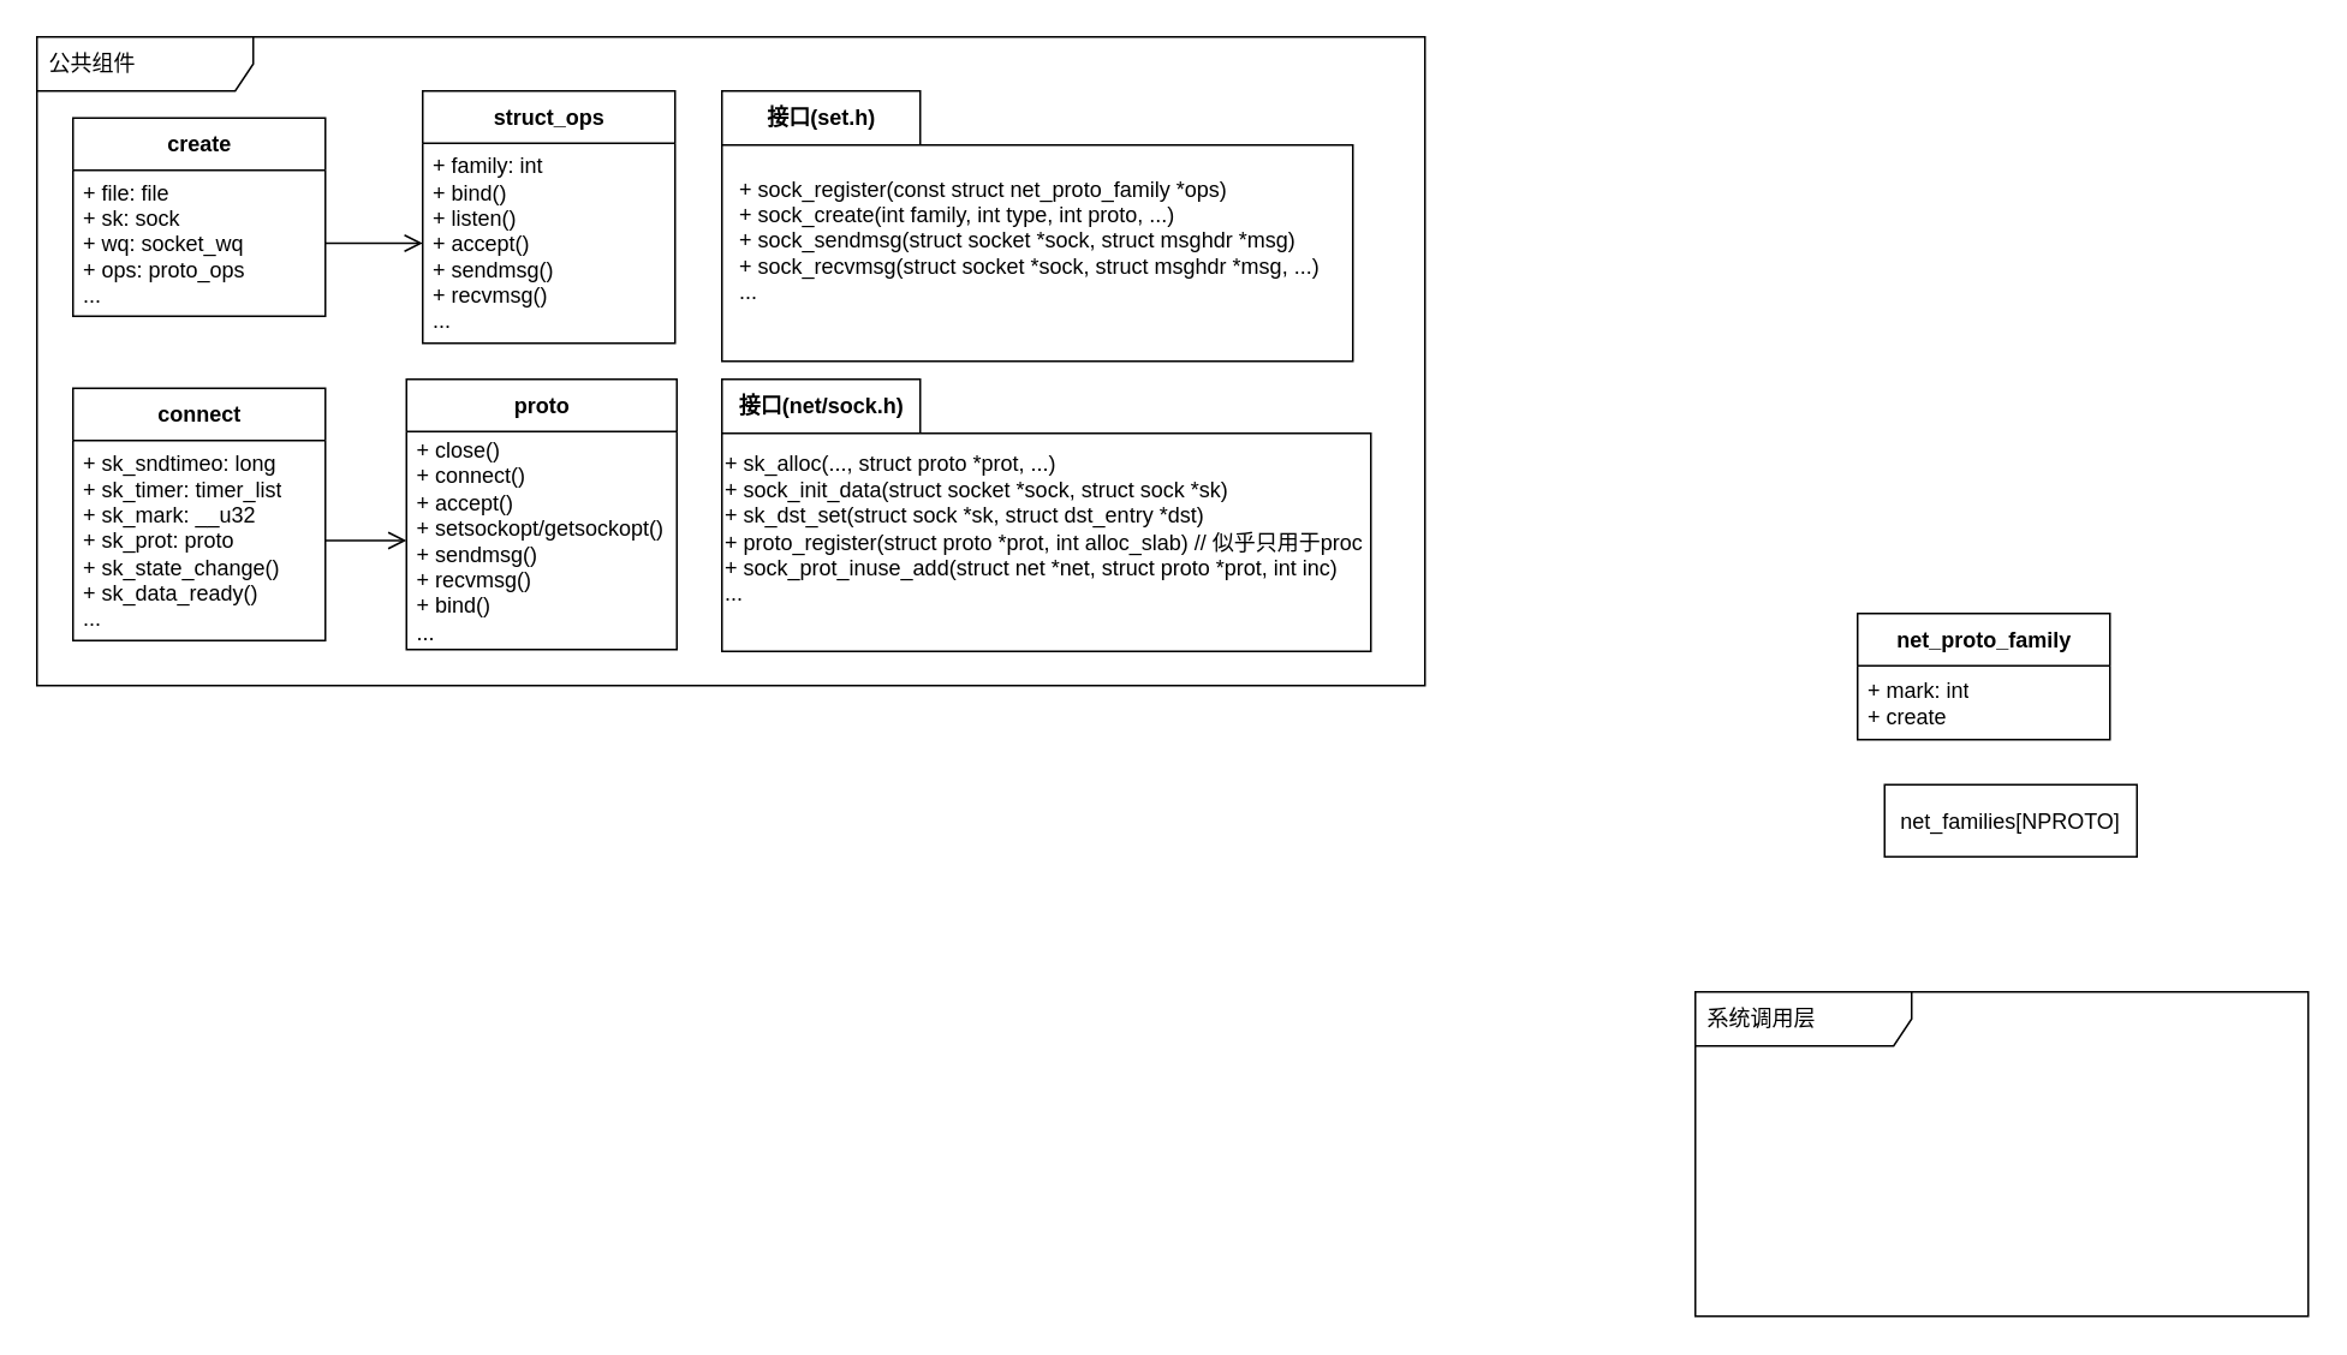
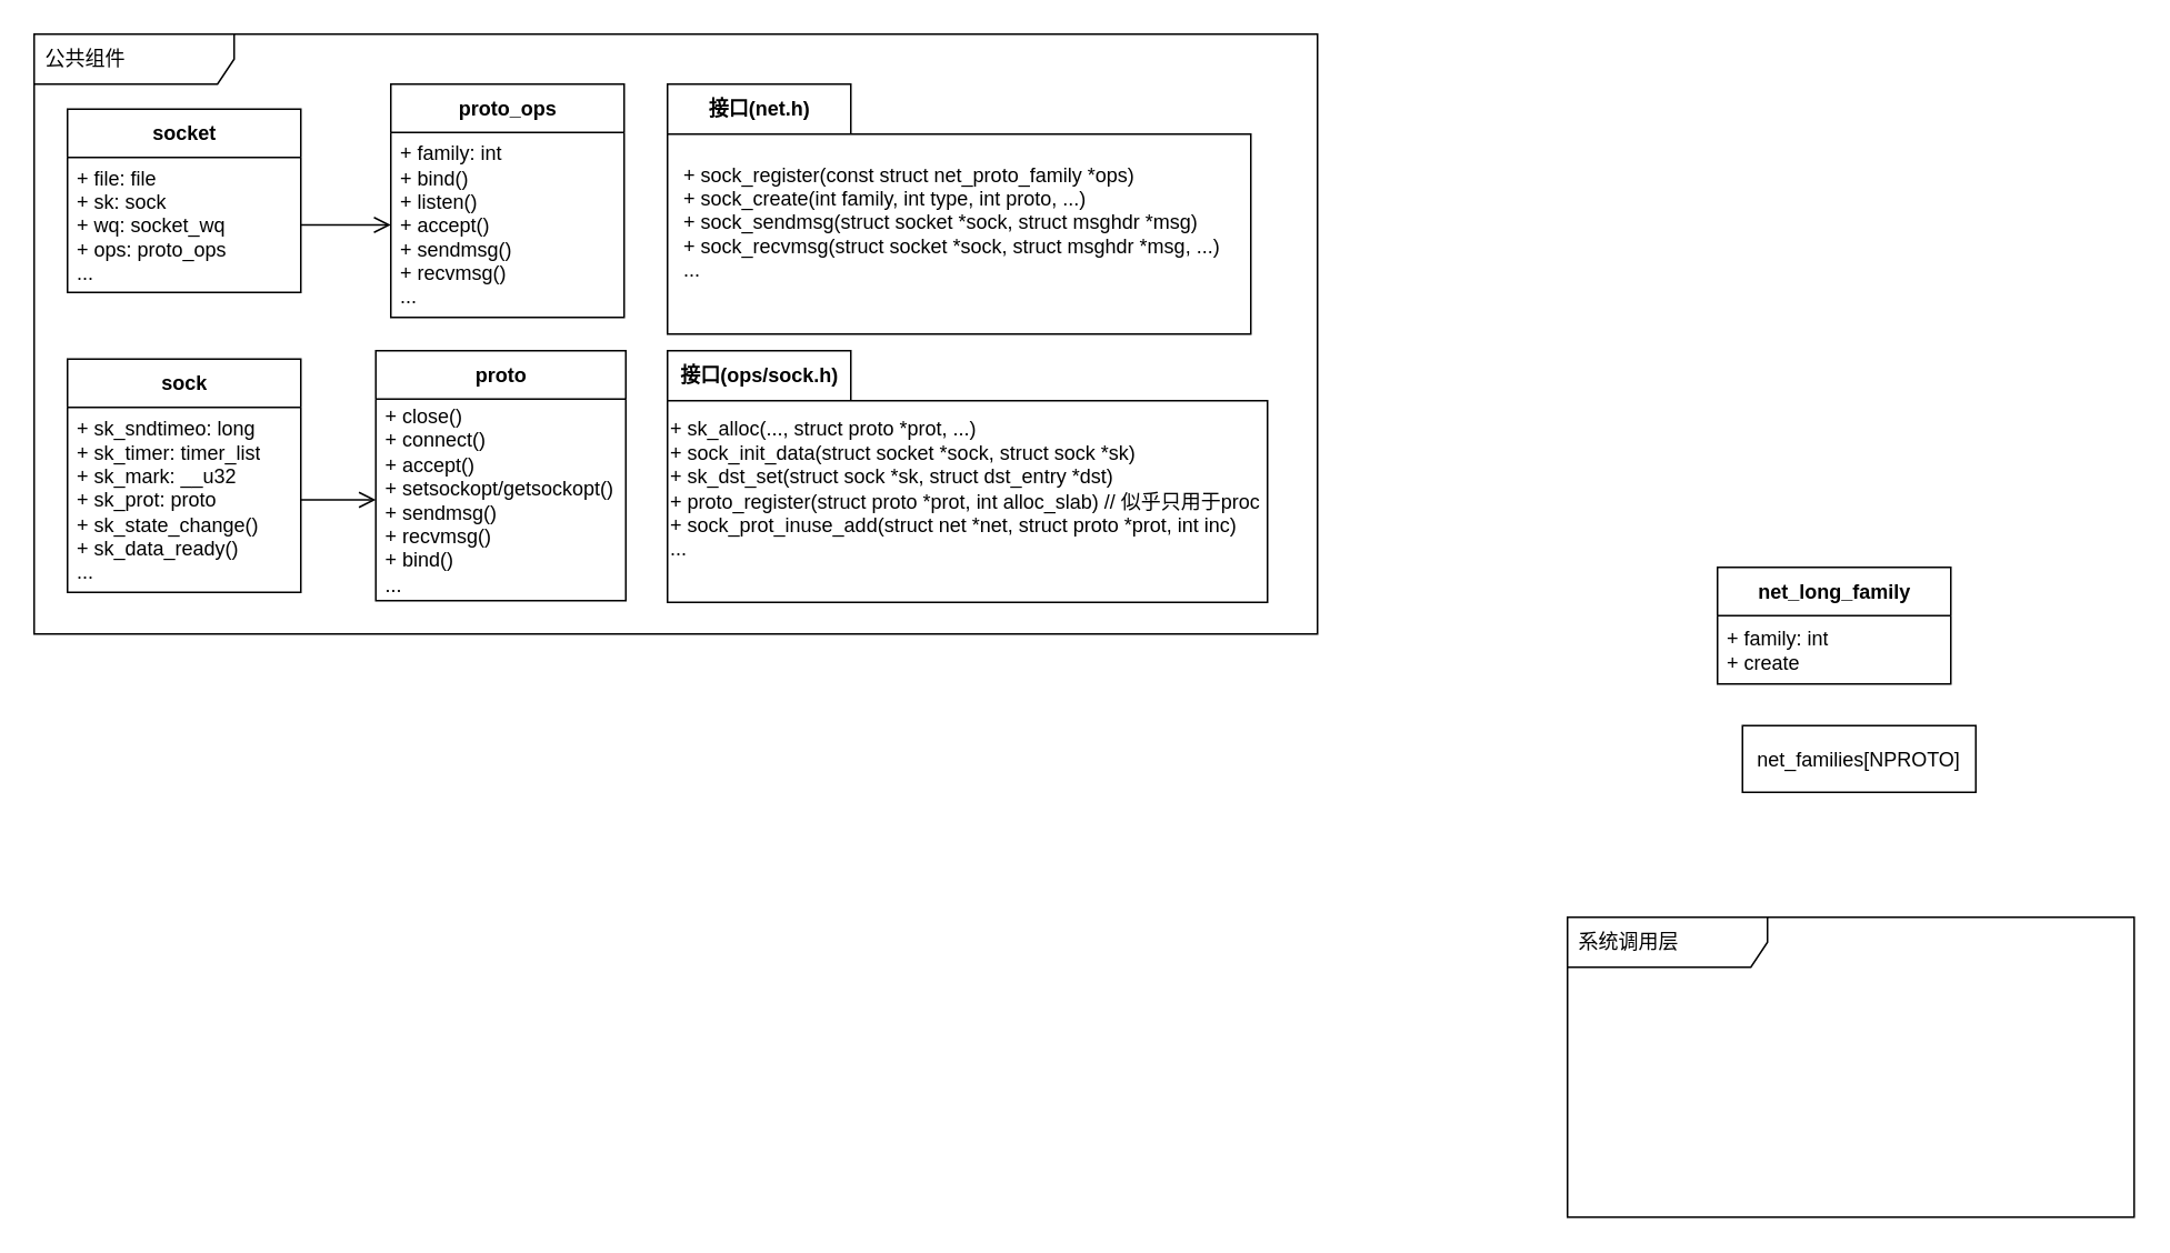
  <mxCell id="0" />
  <mxCell id="1" parent="0" />
  <mxCell id="2" value="公共组件" style="shape=umlFrame;whiteSpace=wrap;html=1;width=120;height=30;boundedLbl=1;verticalAlign=middle;align=left;spacingLeft=5;" parent="1" vertex="1"><mxGeometry x="20" y="20" width="770" height="360" as="geometry" /></mxCell>
- <mxCell id="3" value="create" style="swimlane;fontStyle=1;align=center;verticalAlign=middle;childLayout=stackLayout;horizontal=1;startSize=29;horizontalStack=0;resizeParent=1;resizeParentMax=0;resizeLast=0;collapsible=0;marginBottom=0;html=1;" parent="1" vertex="1"><mxGeometry x="40" y="65" width="140" height="110" as="geometry" /></mxCell>
+ <mxCell id="3" value="socket" style="swimlane;fontStyle=1;align=center;verticalAlign=middle;childLayout=stackLayout;horizontal=1;startSize=29;horizontalStack=0;resizeParent=1;resizeParentMax=0;resizeLast=0;collapsible=0;marginBottom=0;html=1;" parent="1" vertex="1"><mxGeometry x="40" y="65" width="140" height="110" as="geometry" /></mxCell>
  <mxCell id="4" value="+ file: file&lt;br&gt;+ sk: sock&lt;br&gt;+ wq:&amp;nbsp;socket_wq&lt;br&gt;+ ops: proto_ops&lt;br&gt;..." style="text;html=1;strokeColor=none;fillColor=none;align=left;verticalAlign=middle;spacingLeft=4;spacingRight=4;overflow=hidden;rotatable=0;points=[[0,0.5],[1,0.5]];portConstraint=eastwest;" parent="3" vertex="1"><mxGeometry y="29" width="140" height="81" as="geometry" /></mxCell>
- <mxCell id="5" value="struct_ops" style="swimlane;fontStyle=1;align=center;verticalAlign=middle;childLayout=stackLayout;horizontal=1;startSize=29;horizontalStack=0;resizeParent=1;resizeParentMax=0;resizeLast=0;collapsible=0;marginBottom=0;html=1;" parent="1" vertex="1"><mxGeometry x="234" y="50" width="140" height="140" as="geometry" /></mxCell>
+ <mxCell id="5" value="proto_ops" style="swimlane;fontStyle=1;align=center;verticalAlign=middle;childLayout=stackLayout;horizontal=1;startSize=29;horizontalStack=0;resizeParent=1;resizeParentMax=0;resizeLast=0;collapsible=0;marginBottom=0;html=1;" parent="1" vertex="1"><mxGeometry x="234" y="50" width="140" height="140" as="geometry" /></mxCell>
  <mxCell id="6" value="&lt;div&gt;+ family: int&lt;/div&gt;&lt;div&gt;+ bind()&lt;/div&gt;&lt;div&gt;+ listen()&lt;/div&gt;&lt;div&gt;+ accept()&lt;/div&gt;&lt;div&gt;+ sendmsg()&lt;/div&gt;&lt;div&gt;+ recvmsg()&lt;/div&gt;&lt;div&gt;...&lt;/div&gt;" style="text;html=1;strokeColor=none;fillColor=none;align=left;verticalAlign=middle;spacingLeft=4;spacingRight=4;overflow=hidden;rotatable=0;points=[[0,0.5],[1,0.5]];portConstraint=eastwest;" parent="5" vertex="1"><mxGeometry y="29" width="140" height="111" as="geometry" /></mxCell>
- <mxCell id="7" value="net_proto_family" style="swimlane;fontStyle=1;align=center;verticalAlign=middle;childLayout=stackLayout;horizontal=1;startSize=29;horizontalStack=0;resizeParent=1;resizeParentMax=0;resizeLast=0;collapsible=0;marginBottom=0;html=1;" parent="1" vertex="1"><mxGeometry x="1030" y="340" width="140" height="70" as="geometry" /></mxCell>
- <mxCell id="8" value="+ mark: int&lt;br&gt;+ create" style="text;html=1;strokeColor=none;fillColor=none;align=left;verticalAlign=middle;spacingLeft=4;spacingRight=4;overflow=hidden;rotatable=0;points=[[0,0.5],[1,0.5]];portConstraint=eastwest;" parent="7" vertex="1"><mxGeometry y="29" width="140" height="41" as="geometry" /></mxCell>
- <mxCell id="9" value="接口(set.h)" style="shape=folder;fontStyle=1;tabWidth=110;tabHeight=30;tabPosition=left;html=1;boundedLbl=1;labelInHeader=1;container=1;collapsible=0;" parent="1" vertex="1"><mxGeometry x="400" y="50" width="350" height="150" as="geometry" /></mxCell>
+ <mxCell id="7" value="net_long_family" style="swimlane;fontStyle=1;align=center;verticalAlign=middle;childLayout=stackLayout;horizontal=1;startSize=29;horizontalStack=0;resizeParent=1;resizeParentMax=0;resizeLast=0;collapsible=0;marginBottom=0;html=1;" parent="1" vertex="1"><mxGeometry x="1030" y="340" width="140" height="70" as="geometry" /></mxCell>
+ <mxCell id="8" value="+ family: int&lt;br&gt;+ create" style="text;html=1;strokeColor=none;fillColor=none;align=left;verticalAlign=middle;spacingLeft=4;spacingRight=4;overflow=hidden;rotatable=0;points=[[0,0.5],[1,0.5]];portConstraint=eastwest;" parent="7" vertex="1"><mxGeometry y="29" width="140" height="41" as="geometry" /></mxCell>
+ <mxCell id="9" value="接口(net.h)" style="shape=folder;fontStyle=1;tabWidth=110;tabHeight=30;tabPosition=left;html=1;boundedLbl=1;labelInHeader=1;container=1;collapsible=0;" parent="1" vertex="1"><mxGeometry x="400" y="50" width="350" height="150" as="geometry" /></mxCell>
  <mxCell id="10" value="&lt;p style=&quot;border-color: var(--border-color); margin: 0px 0px 0px 8px;&quot;&gt;+ sock_register(const struct net_proto_family *ops)&lt;br style=&quot;border-color: var(--border-color);&quot;&gt;+ sock_create(int family, int type, int proto, ...)&lt;/p&gt;&lt;p style=&quot;border-color: var(--border-color); margin: 0px 0px 0px 8px;&quot;&gt;+&amp;nbsp;sock_sendmsg(struct socket *sock, struct msghdr *msg)&lt;/p&gt;&lt;p style=&quot;border-color: var(--border-color); margin: 0px 0px 0px 8px;&quot;&gt;+&amp;nbsp;sock_recvmsg(struct socket *sock, struct msghdr *msg, ...)&lt;br style=&quot;border-color: var(--border-color);&quot;&gt;...&lt;/p&gt;" style="html=1;strokeColor=none;resizeWidth=1;resizeHeight=1;fillColor=none;part=1;connectable=0;allowArrows=0;deletable=0;align=left;" parent="9" vertex="1"><mxGeometry width="350" height="105.0" relative="1" as="geometry"><mxPoint y="30" as="offset" /></mxGeometry></mxCell>
  <mxCell id="11" value="net_families[NPROTO]" style="fontStyle=0;" parent="1" vertex="1"><mxGeometry x="1045" y="435" width="140" height="40" as="geometry" /></mxCell>
- <mxCell id="12" value="connect" style="swimlane;fontStyle=1;align=center;verticalAlign=middle;childLayout=stackLayout;horizontal=1;startSize=29;horizontalStack=0;resizeParent=1;resizeParentMax=0;resizeLast=0;collapsible=0;marginBottom=0;html=1;" parent="1" vertex="1"><mxGeometry x="40" y="215" width="140" height="140" as="geometry" /></mxCell>
+ <mxCell id="12" value="sock" style="swimlane;fontStyle=1;align=center;verticalAlign=middle;childLayout=stackLayout;horizontal=1;startSize=29;horizontalStack=0;resizeParent=1;resizeParentMax=0;resizeLast=0;collapsible=0;marginBottom=0;html=1;" parent="1" vertex="1"><mxGeometry x="40" y="215" width="140" height="140" as="geometry" /></mxCell>
  <mxCell id="13" value="+&amp;nbsp;sk_sndtimeo: long&lt;br&gt;+&amp;nbsp;sk_timer: timer_list&lt;br&gt;+ sk_mark: __u32&lt;br&gt;+ sk_prot: proto&lt;br&gt;+&amp;nbsp;sk_state_change()&lt;br&gt;+&amp;nbsp;sk_data_ready()&lt;br&gt;..." style="text;html=1;strokeColor=none;fillColor=none;align=left;verticalAlign=middle;spacingLeft=4;spacingRight=4;overflow=hidden;rotatable=0;points=[[0,0.5],[1,0.5]];portConstraint=eastwest;" parent="12" vertex="1"><mxGeometry y="29" width="140" height="111" as="geometry" /></mxCell>
  <mxCell id="14" value="" style="endArrow=open;startArrow=none;endFill=0;startFill=0;endSize=8;html=1;verticalAlign=bottom;labelBackgroundColor=none;strokeWidth=1;exitX=1;exitY=0.5;exitDx=0;exitDy=0;entryX=0;entryY=0.5;entryDx=0;entryDy=0;" parent="1" source="4" target="6" edge="1"><mxGeometry width="160" relative="1" as="geometry"><mxPoint x="250" y="250" as="sourcePoint" /><mxPoint x="410" y="250" as="targetPoint" /></mxGeometry></mxCell>
  <mxCell id="15" value="proto" style="swimlane;fontStyle=1;align=center;verticalAlign=middle;childLayout=stackLayout;horizontal=1;startSize=29;horizontalStack=0;resizeParent=1;resizeParentMax=0;resizeLast=0;collapsible=0;marginBottom=0;html=1;" parent="1" vertex="1"><mxGeometry x="225" y="210" width="150" height="150" as="geometry" /></mxCell>
  <mxCell id="16" value="+ close()&lt;br&gt;+&amp;nbsp;connect()&lt;br&gt;+&amp;nbsp;accept()&lt;br&gt;+&amp;nbsp;setsockopt/getsockopt()&lt;br&gt;+&amp;nbsp;sendmsg()&lt;br&gt;+ recvmsg()&lt;br&gt;+ bind()&lt;br&gt;..." style="text;html=1;strokeColor=none;fillColor=none;align=left;verticalAlign=middle;spacingLeft=4;spacingRight=4;overflow=hidden;rotatable=0;points=[[0,0.5],[1,0.5]];portConstraint=eastwest;" parent="15" vertex="1"><mxGeometry y="29" width="150" height="121" as="geometry" /></mxCell>
- <mxCell id="17" value="接口(net/sock.h)" style="shape=folder;fontStyle=1;tabWidth=110;tabHeight=30;tabPosition=left;html=1;boundedLbl=1;labelInHeader=1;container=1;collapsible=0;" parent="1" vertex="1"><mxGeometry x="400" y="210" width="360" height="151" as="geometry" /></mxCell>
+ <mxCell id="17" value="接口(ops/sock.h)" style="shape=folder;fontStyle=1;tabWidth=110;tabHeight=30;tabPosition=left;html=1;boundedLbl=1;labelInHeader=1;container=1;collapsible=0;" parent="1" vertex="1"><mxGeometry x="400" y="210" width="360" height="151" as="geometry" /></mxCell>
  <mxCell id="18" value="+&amp;nbsp;sk_alloc(..., struct proto *prot, ...)&lt;br&gt;+&amp;nbsp;sock_init_data(struct socket *sock, struct sock *sk)&lt;br&gt;+&amp;nbsp;sk_dst_set(struct sock *sk, struct dst_entry *dst)&lt;br&gt;+ proto_register(struct proto *prot, int alloc_slab) // 似乎只用于proc&lt;br&gt;+&amp;nbsp;sock_prot_inuse_add(struct net *net, struct proto *prot, int inc)&lt;br&gt;..." style="html=1;strokeColor=none;resizeWidth=1;resizeHeight=1;fillColor=none;part=1;connectable=0;allowArrows=0;deletable=0;align=left;verticalAlign=middle;" parent="17" vertex="1"><mxGeometry width="360.0" height="105.7" relative="1" as="geometry"><mxPoint y="30" as="offset" /></mxGeometry></mxCell>
  <mxCell id="19" value="" style="endArrow=open;startArrow=none;endFill=0;startFill=0;endSize=8;html=1;verticalAlign=bottom;labelBackgroundColor=none;strokeWidth=1;exitX=1;exitY=0.5;exitDx=0;exitDy=0;entryX=0;entryY=0.5;entryDx=0;entryDy=0;" edge="1" parent="1" source="13" target="16"><mxGeometry width="160" relative="1" as="geometry"><mxPoint x="-80" y="480" as="sourcePoint" /><mxPoint x="80" y="480" as="targetPoint" /></mxGeometry></mxCell>
  <mxCell id="20" value="系统调用层" style="shape=umlFrame;whiteSpace=wrap;html=1;width=120;height=30;boundedLbl=1;verticalAlign=middle;align=left;spacingLeft=5;" vertex="1" parent="1"><mxGeometry x="940" y="550" width="340" height="180" as="geometry" /></mxCell>
